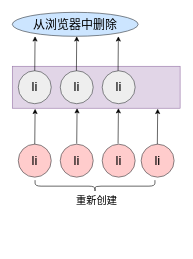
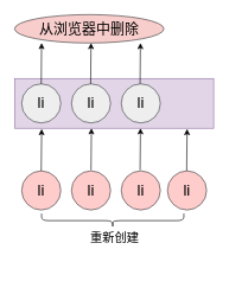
  <mxCell id="0" />
  <mxCell id="1" parent="0" />
  <mxCell id="2" value="" style="rounded=0;whiteSpace=wrap;html=1;fillColor=#e1d5e7;strokeColor=#9673a6;" vertex="1" parent="1"><mxGeometry x="20" y="110" width="280" height="70" as="geometry" /></mxCell>
  <mxCell id="3" value="&lt;font style=&quot;font-size: 22px&quot;&gt;li&lt;/font&gt;" style="ellipse;whiteSpace=wrap;html=1;aspect=fixed;fillColor=#eeeeee;strokeColor=#36393d;" vertex="1" parent="1"><mxGeometry x="30" y="117.5" width="55" height="55" as="geometry" /></mxCell>
  <mxCell id="4" value="&lt;font style=&quot;font-size: 22px&quot;&gt;li&lt;/font&gt;" style="ellipse;whiteSpace=wrap;html=1;aspect=fixed;fillColor=#eeeeee;strokeColor=#36393d;" vertex="1" parent="1"><mxGeometry x="100" y="117.5" width="55" height="55" as="geometry" /></mxCell>
  <mxCell id="5" value="&lt;font style=&quot;font-size: 22px&quot;&gt;li&lt;/font&gt;" style="ellipse;whiteSpace=wrap;html=1;aspect=fixed;fillColor=#eeeeee;strokeColor=#36393d;" vertex="1" parent="1"><mxGeometry x="170" y="117.5" width="55" height="55" as="geometry" /></mxCell>
  <mxCell id="6" value="&lt;font style=&quot;font-size: 22px&quot;&gt;li&lt;/font&gt;" style="ellipse;whiteSpace=wrap;html=1;aspect=fixed;fillColor=#ffcccc;strokeColor=#36393d;" vertex="1" parent="1"><mxGeometry x="30" y="240" width="55" height="55" as="geometry" /></mxCell>
  <mxCell id="7" value="&lt;font style=&quot;font-size: 22px&quot;&gt;li&lt;/font&gt;" style="ellipse;whiteSpace=wrap;html=1;aspect=fixed;fillColor=#ffcccc;strokeColor=#36393d;" vertex="1" parent="1"><mxGeometry x="100" y="240" width="55" height="55" as="geometry" /></mxCell>
  <mxCell id="8" value="&lt;font style=&quot;font-size: 22px&quot;&gt;li&lt;/font&gt;" style="ellipse;whiteSpace=wrap;html=1;aspect=fixed;fillColor=#ffcccc;strokeColor=#36393d;" vertex="1" parent="1"><mxGeometry x="170" y="240" width="55" height="55" as="geometry" /></mxCell>
  <mxCell id="9" value="&lt;font style=&quot;font-size: 22px&quot;&gt;li&lt;/font&gt;" style="ellipse;whiteSpace=wrap;html=1;aspect=fixed;fillColor=#ffcccc;strokeColor=#36393d;" vertex="1" parent="1"><mxGeometry x="235" y="240" width="55" height="55" as="geometry" /></mxCell>
  <mxCell id="10" value="" style="endArrow=classic;html=1;exitX=0.5;exitY=0;exitDx=0;exitDy=0;" edge="1" parent="1" source="3"><mxGeometry width="50" height="50" relative="1" as="geometry"><mxPoint x="20" y="370" as="sourcePoint" /><mxPoint x="58" y="60" as="targetPoint" /></mxGeometry></mxCell>
  <mxCell id="11" value="" style="endArrow=classic;html=1;exitX=0.5;exitY=0;exitDx=0;exitDy=0;" edge="1" parent="1"><mxGeometry width="50" height="50" relative="1" as="geometry"><mxPoint x="127" y="117.5" as="sourcePoint" /><mxPoint x="127.5" y="60" as="targetPoint" /></mxGeometry></mxCell>
  <mxCell id="12" value="" style="endArrow=classic;html=1;exitX=0.5;exitY=0;exitDx=0;exitDy=0;" edge="1" parent="1"><mxGeometry width="50" height="50" relative="1" as="geometry"><mxPoint x="196.5" y="117.5" as="sourcePoint" /><mxPoint x="197" y="60" as="targetPoint" /></mxGeometry></mxCell>
- <mxCell id="13" value="&lt;font style=&quot;font-size: 20px&quot;&gt;从浏览器中删除&lt;/font&gt;" style="ellipse;whiteSpace=wrap;html=1;fillColor=#cce5ff;strokeColor=#36393d;" vertex="1" parent="1"><mxGeometry x="20" y="20" width="210" height="40" as="geometry" /></mxCell>
+ <mxCell id="13" value="&lt;font style=&quot;font-size: 20px&quot;&gt;从浏览器中删除&lt;/font&gt;" style="ellipse;whiteSpace=wrap;html=1;fillColor=#f8cecc;strokeColor=#36393d;" vertex="1" parent="1"><mxGeometry x="20" y="20" width="210" height="40" as="geometry" /></mxCell>
  <mxCell id="14" value="" style="endArrow=classic;html=1;exitX=0.5;exitY=0;exitDx=0;exitDy=0;entryX=0.136;entryY=1.014;entryDx=0;entryDy=0;entryPerimeter=0;" edge="1" parent="1" source="6" target="2"><mxGeometry width="50" height="50" relative="1" as="geometry"><mxPoint x="20" y="370" as="sourcePoint" /><mxPoint x="70" y="320" as="targetPoint" /></mxGeometry></mxCell>
  <mxCell id="15" value="" style="endArrow=classic;html=1;exitX=0.5;exitY=0;exitDx=0;exitDy=0;entryX=0.136;entryY=1.014;entryDx=0;entryDy=0;entryPerimeter=0;" edge="1" parent="1"><mxGeometry width="50" height="50" relative="1" as="geometry"><mxPoint x="127.5" y="239" as="sourcePoint" /><mxPoint x="128.08" y="179.98" as="targetPoint" /></mxGeometry></mxCell>
  <mxCell id="16" value="" style="endArrow=classic;html=1;exitX=0.5;exitY=0;exitDx=0;exitDy=0;entryX=0.136;entryY=1.014;entryDx=0;entryDy=0;entryPerimeter=0;" edge="1" parent="1"><mxGeometry width="50" height="50" relative="1" as="geometry"><mxPoint x="196.5" y="239" as="sourcePoint" /><mxPoint x="197.08" y="179.98" as="targetPoint" /></mxGeometry></mxCell>
  <mxCell id="17" value="" style="endArrow=classic;html=1;exitX=0.5;exitY=0;exitDx=0;exitDy=0;entryX=0.136;entryY=1.014;entryDx=0;entryDy=0;entryPerimeter=0;" edge="1" parent="1"><mxGeometry width="50" height="50" relative="1" as="geometry"><mxPoint x="262" y="240" as="sourcePoint" /><mxPoint x="262.58" y="180.98" as="targetPoint" /></mxGeometry></mxCell>
  <mxCell id="18" value="" style="shape=curlyBracket;whiteSpace=wrap;html=1;rounded=1;rotation=-90;" vertex="1" parent="1"><mxGeometry x="148" y="210" width="20" height="200" as="geometry" /></mxCell>
  <mxCell id="19" value="&lt;font style=&quot;font-size: 17px&quot;&gt;重新创建&lt;/font&gt;" style="text;html=1;strokeColor=none;fillColor=none;align=center;verticalAlign=middle;whiteSpace=wrap;rounded=0;" vertex="1" parent="1"><mxGeometry x="125" y="320" width="72" height="30" as="geometry" /></mxCell>
